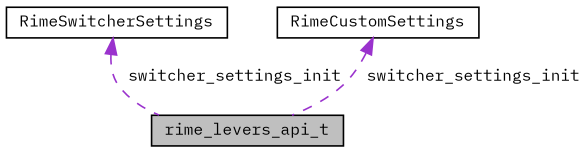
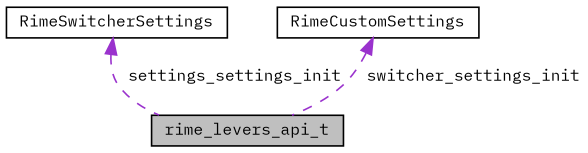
  digraph {
    fontname="IBM Plex Mono"
    node [color=black fillcolor=white fontname="IBM Plex Mono" fontsize=10 shape=record style=filled]
    edge [color=darkorchid3 dir=back fontname="IBM Plex Mono" fontsize=10 labelfontname=Helvetica labelfontsize=10 style=dashed]
    n1 [fillcolor=grey75 fontcolor=black height=0.2 label=rime_levers_api_t width=0.4]
    n2 [height=0.2 label=RimeSwitcherSettings width=0.4]
    n3 [height=0.2 label=RimeCustomSettings width=0.4]
-   n2 -> n1 [label=" switcher_settings_init"]
+   n2 -> n1 [label=" settings_settings_init"]
    n3 -> n1 [label=" switcher_settings_init"]
  }
